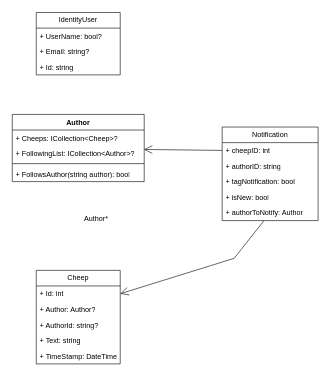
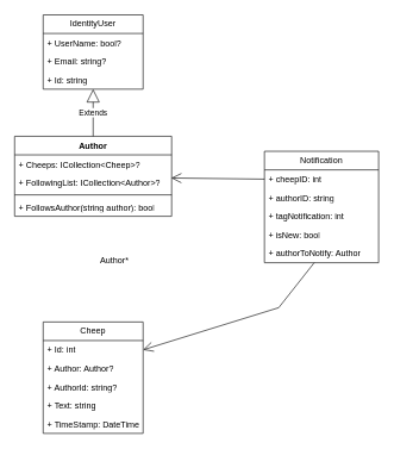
  <mxCell id="0" />
  <mxCell id="1" parent="0" />
  <mxCell id="2" value="IdentityUser" style="swimlane;fontStyle=0;childLayout=stackLayout;horizontal=1;startSize=26;fillColor=none;horizontalStack=0;resizeParent=1;resizeParentMax=0;resizeLast=0;collapsible=1;marginBottom=0;whiteSpace=wrap;html=1;" vertex="1" parent="1"><mxGeometry x="60" y="20" width="140" height="104" as="geometry" /></mxCell>
  <mxCell id="3" value="+ UserName: bool?" style="text;strokeColor=none;fillColor=none;align=left;verticalAlign=top;spacingLeft=4;spacingRight=4;overflow=hidden;rotatable=0;points=[[0,0.5],[1,0.5]];portConstraint=eastwest;whiteSpace=wrap;html=1;" vertex="1" parent="2"><mxGeometry y="26" width="140" height="26" as="geometry" /></mxCell>
  <mxCell id="4" value="+ Email: string?" style="text;strokeColor=none;fillColor=none;align=left;verticalAlign=top;spacingLeft=4;spacingRight=4;overflow=hidden;rotatable=0;points=[[0,0.5],[1,0.5]];portConstraint=eastwest;whiteSpace=wrap;html=1;" vertex="1" parent="2"><mxGeometry y="52" width="140" height="26" as="geometry" /></mxCell>
  <mxCell id="5" value="+ Id: string" style="text;strokeColor=none;fillColor=none;align=left;verticalAlign=top;spacingLeft=4;spacingRight=4;overflow=hidden;rotatable=0;points=[[0,0.5],[1,0.5]];portConstraint=eastwest;whiteSpace=wrap;html=1;" vertex="1" parent="2"><mxGeometry y="78" width="140" height="26" as="geometry" /></mxCell>
  <mxCell id="6" value="Author" style="swimlane;fontStyle=1;align=center;verticalAlign=top;childLayout=stackLayout;horizontal=1;startSize=26;horizontalStack=0;resizeParent=1;resizeParentMax=0;resizeLast=0;collapsible=1;marginBottom=0;whiteSpace=wrap;html=1;gradientColor=default;fillColor=none;" vertex="1" parent="1"><mxGeometry x="20" y="190" width="220" height="112" as="geometry" /></mxCell>
  <mxCell id="7" value="+ Cheeps: ICollection&amp;lt;Cheep&amp;gt;?" style="text;strokeColor=none;fillColor=none;align=left;verticalAlign=top;spacingLeft=4;spacingRight=4;overflow=hidden;rotatable=0;points=[[0,0.5],[1,0.5]];portConstraint=eastwest;whiteSpace=wrap;html=1;" vertex="1" parent="6"><mxGeometry y="26" width="220" height="26" as="geometry" /></mxCell>
  <mxCell id="8" value="+ FollowingList: ICollection&amp;lt;Author&amp;gt;?" style="text;strokeColor=none;fillColor=none;align=left;verticalAlign=top;spacingLeft=4;spacingRight=4;overflow=hidden;rotatable=0;points=[[0,0.5],[1,0.5]];portConstraint=eastwest;whiteSpace=wrap;html=1;" vertex="1" parent="6"><mxGeometry y="52" width="220" height="26" as="geometry" /></mxCell>
  <mxCell id="9" value="" style="line;strokeWidth=1;fillColor=none;align=left;verticalAlign=middle;spacingTop=-1;spacingLeft=3;spacingRight=3;rotatable=0;labelPosition=right;points=[];portConstraint=eastwest;strokeColor=inherit;" vertex="1" parent="6"><mxGeometry y="78" width="220" height="8" as="geometry" /></mxCell>
  <mxCell id="10" value="+ FollowsAuthor(string author): bool" style="text;strokeColor=none;fillColor=none;align=left;verticalAlign=top;spacingLeft=4;spacingRight=4;overflow=hidden;rotatable=0;points=[[0,0.5],[1,0.5]];portConstraint=eastwest;whiteSpace=wrap;html=1;" vertex="1" parent="6"><mxGeometry y="86" width="220" height="26" as="geometry" /></mxCell>
  <mxCell id="11" value="Cheep" style="swimlane;fontStyle=0;childLayout=stackLayout;horizontal=1;startSize=26;fillColor=none;horizontalStack=0;resizeParent=1;resizeParentMax=0;resizeLast=0;collapsible=1;marginBottom=0;whiteSpace=wrap;html=1;" vertex="1" parent="1"><mxGeometry x="60" y="450" width="140" height="156" as="geometry" /></mxCell>
  <mxCell id="12" value="+ Id: int" style="text;strokeColor=none;fillColor=none;align=left;verticalAlign=top;spacingLeft=4;spacingRight=4;overflow=hidden;rotatable=0;points=[[0,0.5],[1,0.5]];portConstraint=eastwest;whiteSpace=wrap;html=1;" vertex="1" parent="11"><mxGeometry y="26" width="140" height="26" as="geometry" /></mxCell>
  <mxCell id="13" value="+ Author: Author?" style="text;strokeColor=none;fillColor=none;align=left;verticalAlign=top;spacingLeft=4;spacingRight=4;overflow=hidden;rotatable=0;points=[[0,0.5],[1,0.5]];portConstraint=eastwest;whiteSpace=wrap;html=1;" vertex="1" parent="11"><mxGeometry y="52" width="140" height="26" as="geometry" /></mxCell>
  <mxCell id="14" value="+ AuthorId: string?" style="text;strokeColor=none;fillColor=none;align=left;verticalAlign=top;spacingLeft=4;spacingRight=4;overflow=hidden;rotatable=0;points=[[0,0.5],[1,0.5]];portConstraint=eastwest;whiteSpace=wrap;html=1;" vertex="1" parent="11"><mxGeometry y="78" width="140" height="26" as="geometry" /></mxCell>
  <mxCell id="15" value="+ Text: string" style="text;strokeColor=none;fillColor=none;align=left;verticalAlign=top;spacingLeft=4;spacingRight=4;overflow=hidden;rotatable=0;points=[[0,0.5],[1,0.5]];portConstraint=eastwest;whiteSpace=wrap;html=1;" vertex="1" parent="11"><mxGeometry y="104" width="140" height="26" as="geometry" /></mxCell>
  <mxCell id="16" value="+ TimeStamp: DateTime" style="text;strokeColor=none;fillColor=none;align=left;verticalAlign=top;spacingLeft=4;spacingRight=4;overflow=hidden;rotatable=0;points=[[0,0.5],[1,0.5]];portConstraint=eastwest;whiteSpace=wrap;html=1;" vertex="1" parent="11"><mxGeometry y="130" width="140" height="26" as="geometry" /></mxCell>
  <mxCell id="17" value="Notification" style="swimlane;fontStyle=0;childLayout=stackLayout;horizontal=1;startSize=26;fillColor=none;horizontalStack=0;resizeParent=1;resizeParentMax=0;resizeLast=0;collapsible=1;marginBottom=0;whiteSpace=wrap;html=1;" vertex="1" parent="1"><mxGeometry x="370" y="211" width="160" height="156" as="geometry" /></mxCell>
  <mxCell id="18" value="+ cheepID: int" style="text;strokeColor=none;fillColor=none;align=left;verticalAlign=top;spacingLeft=4;spacingRight=4;overflow=hidden;rotatable=0;points=[[0,0.5],[1,0.5]];portConstraint=eastwest;whiteSpace=wrap;html=1;" vertex="1" parent="17"><mxGeometry y="26" width="160" height="26" as="geometry" /></mxCell>
  <mxCell id="19" value="+ authorID: string" style="text;strokeColor=none;fillColor=none;align=left;verticalAlign=top;spacingLeft=4;spacingRight=4;overflow=hidden;rotatable=0;points=[[0,0.5],[1,0.5]];portConstraint=eastwest;whiteSpace=wrap;html=1;" vertex="1" parent="17"><mxGeometry y="52" width="160" height="26" as="geometry" /></mxCell>
- <mxCell id="20" value="+ tagNotification: bool" style="text;strokeColor=none;fillColor=none;align=left;verticalAlign=top;spacingLeft=4;spacingRight=4;overflow=hidden;rotatable=0;points=[[0,0.5],[1,0.5]];portConstraint=eastwest;whiteSpace=wrap;html=1;" vertex="1" parent="17"><mxGeometry y="78" width="160" height="26" as="geometry" /></mxCell>
+ <mxCell id="20" value="+ tagNotification: int" style="text;strokeColor=none;fillColor=none;align=left;verticalAlign=top;spacingLeft=4;spacingRight=4;overflow=hidden;rotatable=0;points=[[0,0.5],[1,0.5]];portConstraint=eastwest;whiteSpace=wrap;html=1;" vertex="1" parent="17"><mxGeometry y="78" width="160" height="26" as="geometry" /></mxCell>
  <mxCell id="21" value="+ isNew: bool" style="text;strokeColor=none;fillColor=none;align=left;verticalAlign=top;spacingLeft=4;spacingRight=4;overflow=hidden;rotatable=0;points=[[0,0.5],[1,0.5]];portConstraint=eastwest;whiteSpace=wrap;html=1;" vertex="1" parent="17"><mxGeometry y="104" width="160" height="26" as="geometry" /></mxCell>
  <mxCell id="22" value="+ authorToNotify: Author" style="text;strokeColor=none;fillColor=none;align=left;verticalAlign=top;spacingLeft=4;spacingRight=4;overflow=hidden;rotatable=0;points=[[0,0.5],[1,0.5]];portConstraint=eastwest;whiteSpace=wrap;html=1;" vertex="1" parent="17"><mxGeometry y="130" width="160" height="26" as="geometry" /></mxCell>
+ <mxCell id="23" value="Extends" style="endArrow=block;endSize=16;endFill=0;html=1;rounded=0;exitX=0.5;exitY=0;exitDx=0;exitDy=0;" edge="1" parent="1" source="6" target="2"><mxGeometry width="160" relative="1" as="geometry"><mxPoint x="130" y="210" as="sourcePoint" /><mxPoint x="290" y="210" as="targetPoint" /></mxGeometry></mxCell>
  <mxCell id="24" value="" style="endArrow=open;endFill=1;endSize=12;html=1;rounded=0;exitX=0;exitY=0.25;exitDx=0;exitDy=0;entryX=0.998;entryY=0.246;entryDx=0;entryDy=0;entryPerimeter=0;" edge="1" parent="1" source="17" target="8"><mxGeometry width="160" relative="1" as="geometry"><mxPoint x="90" y="530" as="sourcePoint" /><mxPoint x="270" y="260" as="targetPoint" /></mxGeometry></mxCell>
  <mxCell id="25" value="" style="endArrow=open;endFill=1;endSize=12;html=1;rounded=0;entryX=1;entryY=0.5;entryDx=0;entryDy=0;" edge="1" parent="1" source="22" target="12"><mxGeometry width="160" relative="1" as="geometry"><mxPoint x="340" y="368" as="sourcePoint" /><mxPoint x="386" y="390" as="targetPoint" /><Array as="points"><mxPoint x="390" y="430" /></Array></mxGeometry></mxCell>
  <mxCell id="26" value="Author*" style="text;strokeColor=none;align=center;fillColor=none;html=1;verticalAlign=middle;whiteSpace=wrap;rounded=0;" vertex="1" parent="1"><mxGeometry x="130" y="350" width="60" height="30" as="geometry" /></mxCell>
